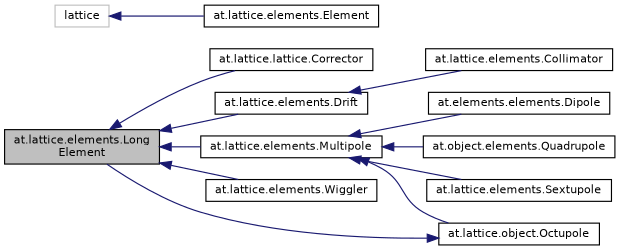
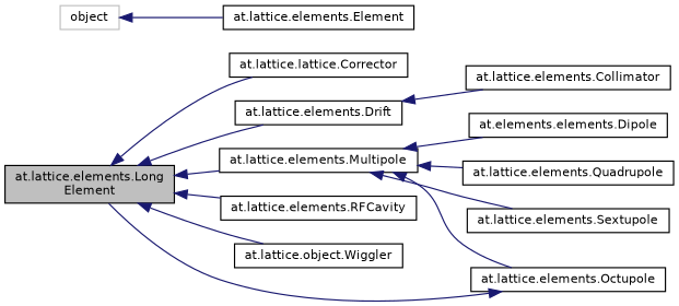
  digraph {
    rankdir=LR
    node [color=black fillcolor=white fontname=Helvetica fontsize=10 shape=record style=filled]
    edge [color=midnightblue dir=back fontname=Helvetica fontsize=10 labelfontname=Helvetica labelfontsize=10 style=solid]
    n1 [fillcolor=grey75 fontcolor=black height=0.2 label="at.lattice.elements.Long\lElement" width=0.4]
    n2 [height=0.2 label="at.lattice.lattice.Corrector" width=0.4]
    n3 [height=0.2 label="at.lattice.elements.Drift" width=0.4]
    n4 [height=0.2 label="at.lattice.elements.Multipole" width=0.4]
-   n6 [height=0.2 label="at.lattice.elements.Wiggler" width=0.4]
+   n5 [height=0.2 label="at.lattice.elements.RFCavity" width=0.4]
+   n6 [height=0.2 label="at.lattice.object.Wiggler" width=0.4]
    n7 [height=0.2 label="at.lattice.elements.Collimator" width=0.4]
    n8 [height=0.2 label="at.elements.elements.Dipole" width=0.4]
-   n9 [height=0.2 label="at.lattice.object.Octupole" width=0.4]
-   n10 [height=0.2 label="at.object.elements.Quadrupole" width=0.4]
+   n9 [height=0.2 label="at.lattice.elements.Octupole" width=0.4]
+   n10 [height=0.2 label="at.lattice.elements.Quadrupole" width=0.4]
    n11 [height=0.2 label="at.lattice.elements.Sextupole" width=0.4]
    n12 [height=0.2 label="at.lattice.elements.Element" width=0.4]
-   n13 [color=grey75 height=0.2 label=lattice width=0.4]
+   n13 [color=grey75 height=0.2 label=object width=0.4]
    n1 -> n2
    n1 -> n3
    n1 -> n4
+   n1 -> n5
    n1 -> n6
    n3 -> n7
    n4 -> n8
    n4 -> n9
    n4 -> n10
    n4 -> n11
    n9 -> n1
    n13 -> n12
  }
